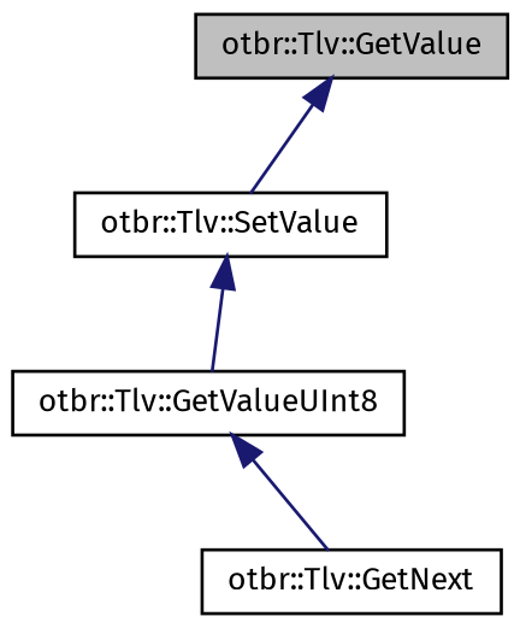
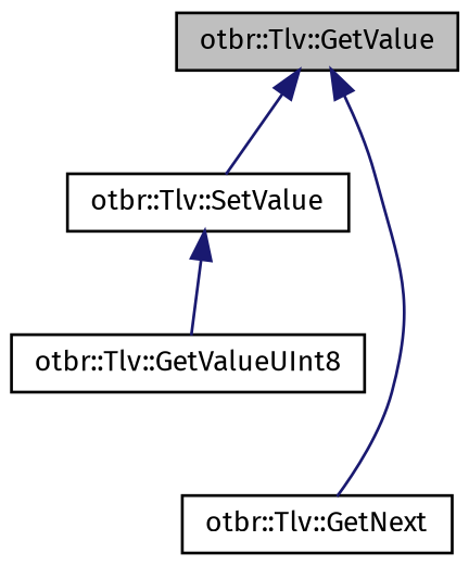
  digraph {
    fontname="Fira Sans"
    rankdir=TB
    node [color=black fillcolor=white fontname="Fira Sans" fontsize=10 shape=record style=filled]
    edge [color=midnightblue dir=back fontname="Fira Sans" fontsize=10 labelfontname=Helvetica labelfontsize=10 style=solid]
    n1 [fillcolor=grey75 fontcolor=black height=0.2 label="otbr::Tlv::GetValue" width=0.4]
    n2 [height=0.2 label="otbr::Tlv::SetValue" width=0.4]
    n3 [height=0.2 label="otbr::Tlv::GetNext" width=0.4]
    n4 [height=0.2 label="otbr::Tlv::GetValueUInt8" width=0.4]
    n1 -> n2
-   n4 -> n3
+   n1 -> n3
    n2 -> n4
  }
